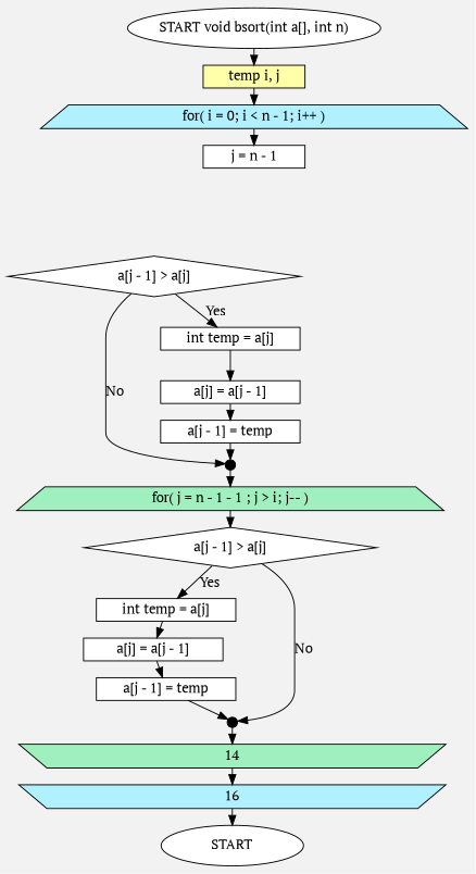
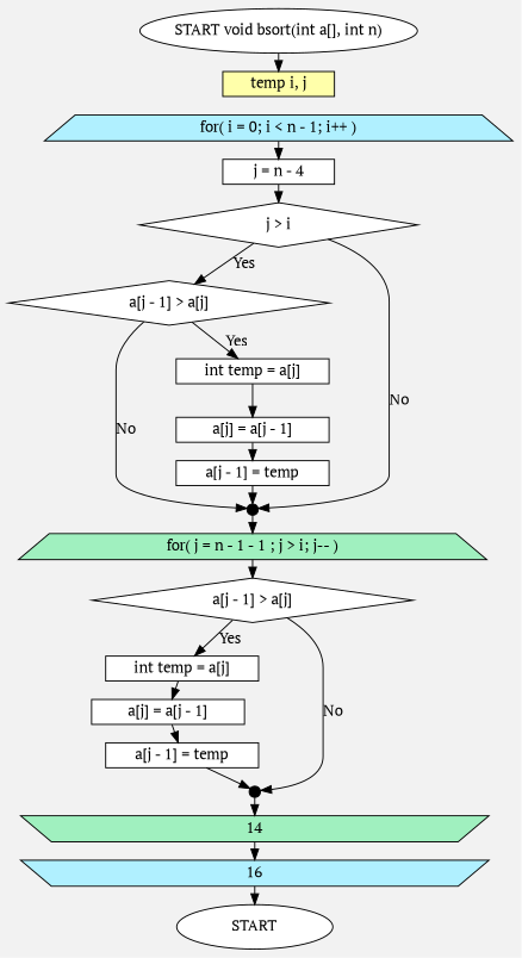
  digraph {
    bgcolor="#F2F2F2"
    compound=true
    fontname="PT Serif"
    nodesep=0.5
    rank=same
    ranksep=0.03
    style=invis
    node [color="#000000" fillcolor="#FFFFFF" fontname="PT Serif" shape=box style="solid,filled"]
    edge [arrowhead=normal color="#000000" fontname="PT Serif"]
    n1 [height=0.571428571428571 label="START void bsort(int a[], int n)" shape=ellipse width=3.55714285714286]
    n2 [fillcolor="#FFFFAA" height=0.285714285714286 label="temp i, j" width=1.42857142857143]
    n3 [distortion=-.1 fillcolor="#B0F0FF" fixedsize=true height=0.333333333333333 label="for( i = 0; i < n - 1; i++ )" shape=polygon width=6]
-   n4 [height=0.285714285714286 label="j = n - 1" width=1.42857142857143]
+   n4 [height=0.285714285714286 label="j = n - 4" width=1.42857142857143]
+   n5 [height=0.571428571428571 label="j > i" shape=diamond width=3.57142857142857]
    n6 [height=0.571428571428571 label="a[j - 1] > a[j]" shape=diamond width=4.10714285714286]
    10 [fillcolor="#000000" height=0.142857142857143 shape=point width=0.142857142857143]
    n8 [height=0.285714285714286 label="int temp = a[j]" width=1.96428571428571]
    n9 [distortion=-.1 fillcolor="#A0F0BF" fixedsize=true height=0.333333333333333 label="for( j = n - 1 - 1 ; j > i; j-- )" shape=polygon width=6]
    n10 [height=0.285714285714286 label="a[j] = a[j - 1]" width=1.96428571428571]
    n11 [height=0.285714285714286 label="a[j - 1] = temp" width=1.96428571428571]
    n12 [height=0.571428571428571 label="a[j - 1] > a[j]" shape=diamond width=4.10714285714286]
    n13 [height=0.285714285714286 label="int temp = a[j]" width=1.96428571428571]
    15 [fillcolor="#000000" height=0.142857142857143 shape=point width=0.142857142857143]
    n15 [height=0.285714285714286 label="a[j] = a[j - 1]" width=1.96428571428571]
    n16 [distortion=.1 fillcolor="#A0F0BF" fixedsize=true height=0.333333333333333 label=14 shape=polygon width=6]
    n17 [height=0.285714285714286 label="a[j - 1] = temp" width=1.96428571428571]
    16 [distortion=.1 fillcolor="#B0F0FF" fixedsize=true height=0.333333333333333 shape=polygon width=6]
    n19 [height=0.571428571428571 label=START shape=ellipse width=2]
    n1 -> n2
-   n2 -> n3
    n3 -> n4
+   n4 -> n5
+   n5 -> n6 [label=Yes]
+   n5 -> 10 [label=No]
    n6 -> 10 [label=No]
    n6 -> n8 [label=Yes]
    10 -> n9
    n8 -> n10
    n9 -> n12
    n10 -> n11
    n11 -> 10
    n12 -> n13 [label=Yes]
    n12 -> 15 [label=No]
    n13 -> n15
    15 -> n16
    n15 -> n17
    n16 -> 16
    n17 -> 15
    16 -> n19
  }
